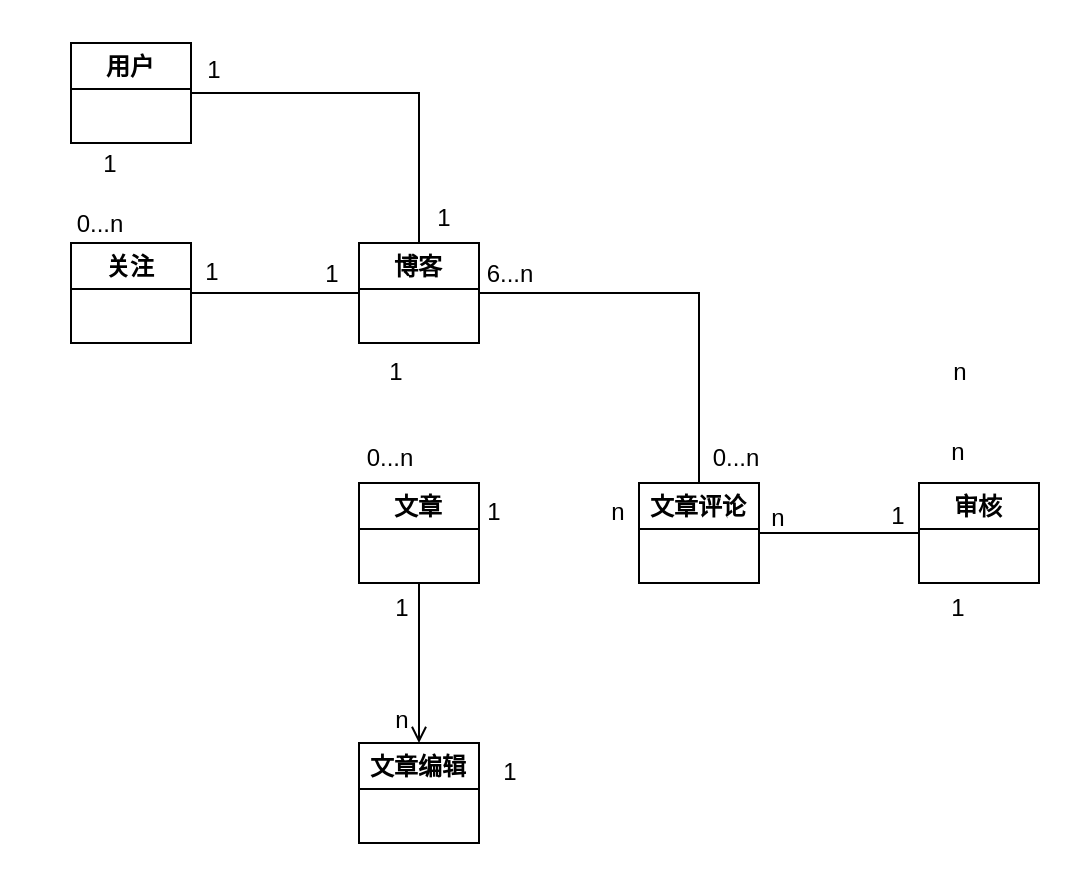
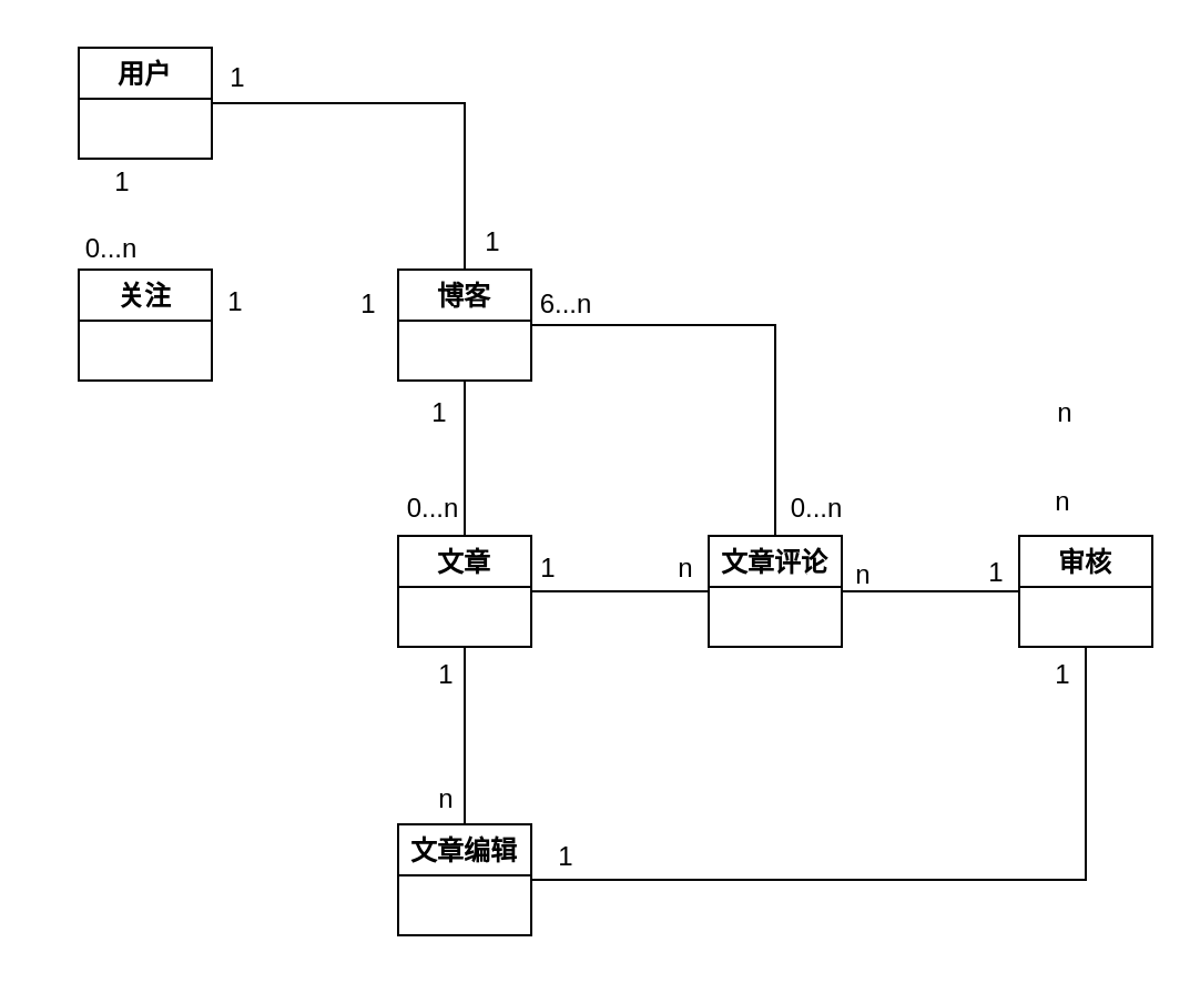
  <mxCell id="0" />
  <mxCell id="1" parent="0" />
+ <mxCell id="2" style="edgeStyle=orthogonalEdgeStyle;rounded=0;orthogonalLoop=1;jettySize=auto;html=1;entryX=0.5;entryY=0;entryDx=0;entryDy=0;endArrow=none;endFill=0;" edge="1" parent="1" source="4" target="14"><mxGeometry relative="1" as="geometry" /></mxCell>
  <mxCell id="3" style="edgeStyle=orthogonalEdgeStyle;rounded=0;orthogonalLoop=1;jettySize=auto;html=1;exitX=1;exitY=0.5;exitDx=0;exitDy=0;entryX=0.5;entryY=0;entryDx=0;entryDy=0;endArrow=none;endFill=0;" edge="1" parent="1" source="4" target="8"><mxGeometry relative="1" as="geometry" /></mxCell>
  <mxCell id="4" value="博客" style="swimlane;" vertex="1" parent="1"><mxGeometry x="179" y="121" width="60" height="50" as="geometry" /></mxCell>
+ <mxCell id="5" style="edgeStyle=orthogonalEdgeStyle;rounded=0;orthogonalLoop=1;jettySize=auto;html=1;exitX=1;exitY=0.5;exitDx=0;exitDy=0;entryX=0.5;entryY=1;entryDx=0;entryDy=0;endArrow=none;endFill=0;" edge="1" parent="1" source="6" target="10"><mxGeometry relative="1" as="geometry" /></mxCell>
  <mxCell id="6" value="文章编辑" style="swimlane;" vertex="1" parent="1"><mxGeometry x="179" y="371" width="60" height="50" as="geometry" /></mxCell>
  <mxCell id="7" style="edgeStyle=orthogonalEdgeStyle;rounded=0;orthogonalLoop=1;jettySize=auto;html=1;exitX=1;exitY=0.5;exitDx=0;exitDy=0;entryX=0;entryY=0.5;entryDx=0;entryDy=0;endArrow=none;endFill=0;" edge="1" parent="1" source="8" target="10"><mxGeometry relative="1" as="geometry" /></mxCell>
  <mxCell id="8" value="文章评论" style="swimlane;" vertex="1" parent="1"><mxGeometry x="319" y="241" width="60" height="50" as="geometry" /></mxCell>
  <mxCell id="9" value="n" style="text;html=1;strokeColor=none;fillColor=none;align=center;verticalAlign=middle;whiteSpace=wrap;rounded=0;" vertex="1" parent="8"><mxGeometry x="-40" width="60" height="30" as="geometry" /></mxCell>
  <mxCell id="10" value="审核" style="swimlane;" vertex="1" parent="1"><mxGeometry x="459" y="241" width="60" height="50" as="geometry" /></mxCell>
  <mxCell id="11" value="1" style="text;html=1;strokeColor=none;fillColor=none;align=center;verticalAlign=middle;whiteSpace=wrap;rounded=0;" vertex="1" parent="10"><mxGeometry x="-40" y="2" width="60" height="30" as="geometry" /></mxCell>
- <mxCell id="12" style="edgeStyle=orthogonalEdgeStyle;rounded=0;orthogonalLoop=1;jettySize=auto;html=1;exitX=0.5;exitY=1;exitDx=0;exitDy=0;entryX=0.5;entryY=0;entryDx=0;entryDy=0;endArrow=open;endFill=0;" edge="1" parent="1" source="14" target="6"><mxGeometry relative="1" as="geometry" /></mxCell>
+ <mxCell id="12" style="edgeStyle=orthogonalEdgeStyle;rounded=0;orthogonalLoop=1;jettySize=auto;html=1;exitX=0.5;exitY=1;exitDx=0;exitDy=0;entryX=0.5;entryY=0;entryDx=0;entryDy=0;endArrow=none;endFill=0;" edge="1" parent="1" source="14" target="6"><mxGeometry relative="1" as="geometry" /></mxCell>
+ <mxCell id="13" style="edgeStyle=orthogonalEdgeStyle;rounded=0;orthogonalLoop=1;jettySize=auto;html=1;exitX=1;exitY=0.5;exitDx=0;exitDy=0;entryX=0;entryY=0.5;entryDx=0;entryDy=0;endArrow=none;endFill=0;" edge="1" parent="1" source="14" target="8"><mxGeometry relative="1" as="geometry" /></mxCell>
  <mxCell id="14" value="文章" style="swimlane;" vertex="1" parent="1"><mxGeometry x="179" y="241" width="60" height="50" as="geometry" /></mxCell>
  <mxCell id="15" value="1" style="text;html=1;strokeColor=none;fillColor=none;align=center;verticalAlign=middle;whiteSpace=wrap;rounded=0;" vertex="1" parent="1"><mxGeometry x="168" y="171" width="60" height="30" as="geometry" /></mxCell>
  <mxCell id="16" value="0...n" style="text;html=1;strokeColor=none;fillColor=none;align=center;verticalAlign=middle;whiteSpace=wrap;rounded=0;" vertex="1" parent="1"><mxGeometry x="165" y="214" width="60" height="30" as="geometry" /></mxCell>
  <mxCell id="17" value="1" style="text;html=1;strokeColor=none;fillColor=none;align=center;verticalAlign=middle;whiteSpace=wrap;rounded=0;" vertex="1" parent="1"><mxGeometry x="171" y="289" width="60" height="30" as="geometry" /></mxCell>
  <mxCell id="18" value="n" style="text;html=1;strokeColor=none;fillColor=none;align=center;verticalAlign=middle;whiteSpace=wrap;rounded=0;" vertex="1" parent="1"><mxGeometry x="171" y="345" width="60" height="30" as="geometry" /></mxCell>
  <mxCell id="19" value="1" style="text;html=1;strokeColor=none;fillColor=none;align=center;verticalAlign=middle;whiteSpace=wrap;rounded=0;" vertex="1" parent="1"><mxGeometry x="217" y="241" width="60" height="30" as="geometry" /></mxCell>
  <mxCell id="20" value="n" style="text;html=1;strokeColor=none;fillColor=none;align=center;verticalAlign=middle;whiteSpace=wrap;rounded=0;" vertex="1" parent="1"><mxGeometry x="359" y="244" width="60" height="30" as="geometry" /></mxCell>
  <mxCell id="21" value="n" style="text;html=1;strokeColor=none;fillColor=none;align=center;verticalAlign=middle;whiteSpace=wrap;rounded=0;" vertex="1" parent="1"><mxGeometry x="450" y="171" width="60" height="30" as="geometry" /></mxCell>
  <mxCell id="22" value="n" style="text;html=1;strokeColor=none;fillColor=none;align=center;verticalAlign=middle;whiteSpace=wrap;rounded=0;" vertex="1" parent="1"><mxGeometry x="449" y="211" width="60" height="30" as="geometry" /></mxCell>
  <mxCell id="23" value="1" style="text;html=1;strokeColor=none;fillColor=none;align=center;verticalAlign=middle;whiteSpace=wrap;rounded=0;" vertex="1" parent="1"><mxGeometry x="225" y="371" width="60" height="30" as="geometry" /></mxCell>
  <mxCell id="24" value="1" style="text;html=1;strokeColor=none;fillColor=none;align=center;verticalAlign=middle;whiteSpace=wrap;rounded=0;" vertex="1" parent="1"><mxGeometry x="449" y="289" width="60" height="30" as="geometry" /></mxCell>
  <mxCell id="25" value="6...n" style="text;html=1;strokeColor=none;fillColor=none;align=center;verticalAlign=middle;whiteSpace=wrap;rounded=0;" vertex="1" parent="1"><mxGeometry x="225" y="122" width="60" height="30" as="geometry" /></mxCell>
  <mxCell id="26" value="0...n" style="text;html=1;strokeColor=none;fillColor=none;align=center;verticalAlign=middle;whiteSpace=wrap;rounded=0;" vertex="1" parent="1"><mxGeometry x="338" y="214" width="60" height="30" as="geometry" /></mxCell>
  <mxCell id="27" style="edgeStyle=orthogonalEdgeStyle;rounded=0;orthogonalLoop=1;jettySize=auto;html=1;entryX=0.5;entryY=0;entryDx=0;entryDy=0;endArrow=none;endFill=0;" edge="1" parent="1" source="28" target="4"><mxGeometry relative="1" as="geometry" /></mxCell>
  <mxCell id="28" value="用户" style="swimlane;startSize=23;" vertex="1" parent="1"><mxGeometry x="35" y="21" width="60" height="50" as="geometry" /></mxCell>
- <mxCell id="29" style="edgeStyle=orthogonalEdgeStyle;rounded=0;orthogonalLoop=1;jettySize=auto;html=1;exitX=1;exitY=0.5;exitDx=0;exitDy=0;entryX=0;entryY=0.5;entryDx=0;entryDy=0;endArrow=none;endFill=0;" edge="1" parent="1" source="30" target="4"><mxGeometry relative="1" as="geometry" /></mxCell>
  <mxCell id="30" value="关注" style="swimlane;startSize=23;" vertex="1" parent="1"><mxGeometry x="35" y="121" width="60" height="50" as="geometry" /></mxCell>
  <mxCell id="31" value="1" style="text;html=1;strokeColor=none;fillColor=none;align=center;verticalAlign=middle;whiteSpace=wrap;rounded=0;" vertex="1" parent="1"><mxGeometry x="77" y="20" width="60" height="30" as="geometry" /></mxCell>
  <mxCell id="32" value="1" style="text;html=1;strokeColor=none;fillColor=none;align=center;verticalAlign=middle;whiteSpace=wrap;rounded=0;" vertex="1" parent="1"><mxGeometry x="192" y="94" width="60" height="30" as="geometry" /></mxCell>
  <mxCell id="33" value="0...n" style="text;html=1;strokeColor=none;fillColor=none;align=center;verticalAlign=middle;whiteSpace=wrap;rounded=0;" vertex="1" parent="1"><mxGeometry x="20" y="97" width="60" height="30" as="geometry" /></mxCell>
  <mxCell id="34" value="1" style="text;html=1;strokeColor=none;fillColor=none;align=center;verticalAlign=middle;whiteSpace=wrap;rounded=0;" vertex="1" parent="1"><mxGeometry x="25" y="67" width="60" height="30" as="geometry" /></mxCell>
  <mxCell id="35" value="1" style="text;html=1;strokeColor=none;fillColor=none;align=center;verticalAlign=middle;whiteSpace=wrap;rounded=0;" vertex="1" parent="1"><mxGeometry x="76" y="121" width="60" height="30" as="geometry" /></mxCell>
  <mxCell id="36" value="1" style="text;html=1;strokeColor=none;fillColor=none;align=center;verticalAlign=middle;whiteSpace=wrap;rounded=0;" vertex="1" parent="1"><mxGeometry x="136" y="122" width="60" height="30" as="geometry" /></mxCell>
